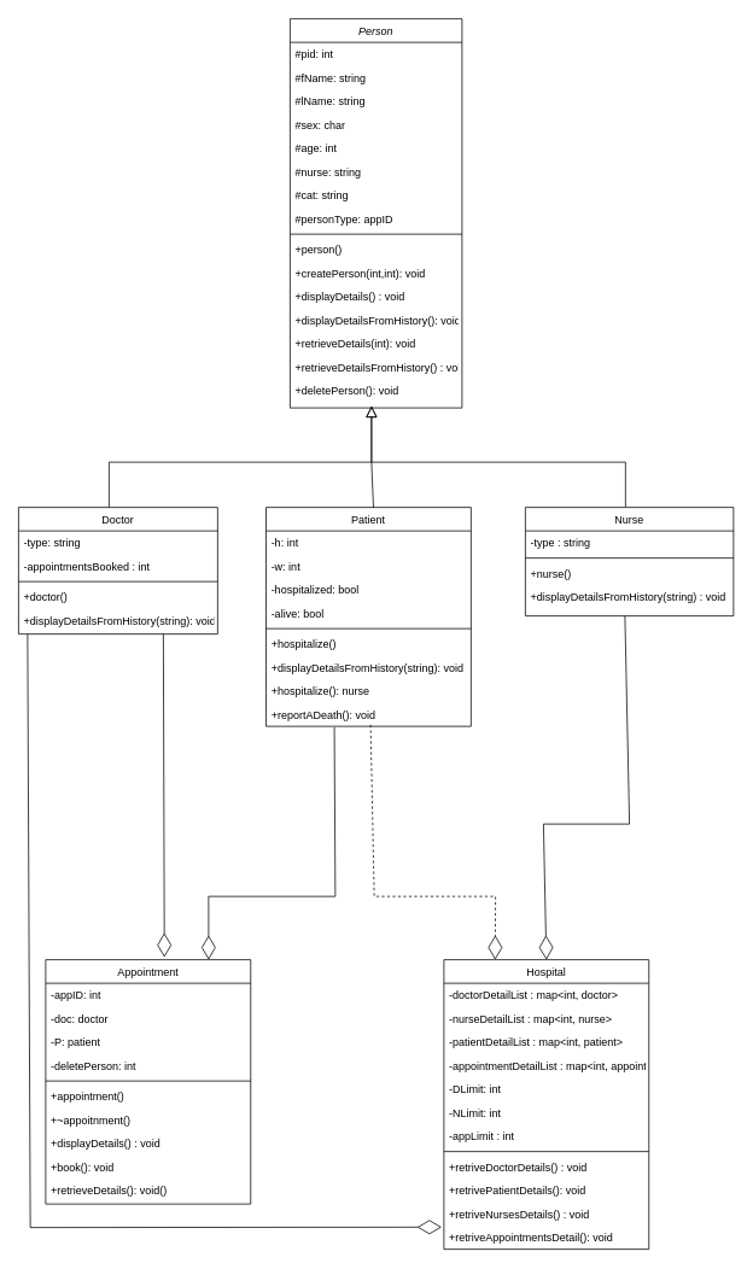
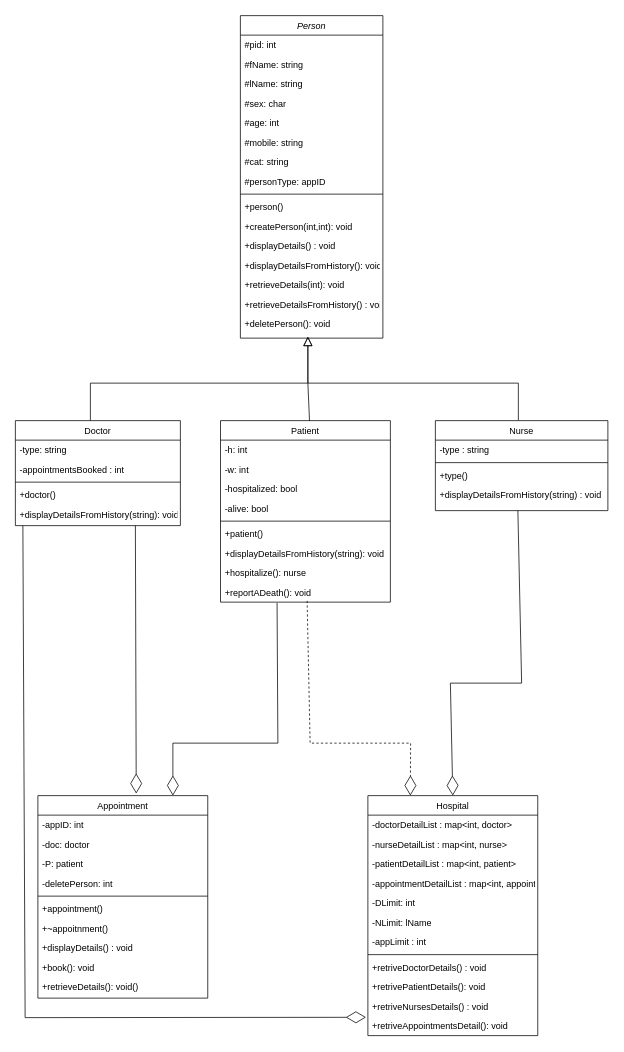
  <mxCell id="0" />
  <mxCell id="1" parent="0" />
  <mxCell id="2" value="Person" style="swimlane;fontStyle=2;align=center;verticalAlign=top;childLayout=stackLayout;horizontal=1;startSize=26;horizontalStack=0;resizeParent=1;resizeLast=0;collapsible=1;marginBottom=0;rounded=0;shadow=0;strokeWidth=1;" parent="1" vertex="1"><mxGeometry x="320" y="20" width="190" height="430" as="geometry"><mxRectangle x="230" y="140" width="160" height="26" as="alternateBounds" /></mxGeometry></mxCell>
  <mxCell id="3" value="#pid: int" style="text;align=left;verticalAlign=top;spacingLeft=4;spacingRight=4;overflow=hidden;rotatable=0;points=[[0,0.5],[1,0.5]];portConstraint=eastwest;" parent="2" vertex="1"><mxGeometry y="26" width="190" height="26" as="geometry" /></mxCell>
  <mxCell id="4" value="#fName: string&#10;" style="text;align=left;verticalAlign=top;spacingLeft=4;spacingRight=4;overflow=hidden;rotatable=0;points=[[0,0.5],[1,0.5]];portConstraint=eastwest;rounded=0;shadow=0;html=0;" parent="2" vertex="1"><mxGeometry y="52" width="190" height="26" as="geometry" /></mxCell>
  <mxCell id="5" value="#lName: string&#10;" style="text;align=left;verticalAlign=top;spacingLeft=4;spacingRight=4;overflow=hidden;rotatable=0;points=[[0,0.5],[1,0.5]];portConstraint=eastwest;rounded=0;shadow=0;html=0;" parent="2" vertex="1"><mxGeometry y="78" width="190" height="26" as="geometry" /></mxCell>
  <mxCell id="6" value="#sex: char" style="text;align=left;verticalAlign=top;spacingLeft=4;spacingRight=4;overflow=hidden;rotatable=0;points=[[0,0.5],[1,0.5]];portConstraint=eastwest;" parent="2" vertex="1"><mxGeometry y="104" width="190" height="26" as="geometry" /></mxCell>
  <mxCell id="7" value="#age: int" style="text;align=left;verticalAlign=top;spacingLeft=4;spacingRight=4;overflow=hidden;rotatable=0;points=[[0,0.5],[1,0.5]];portConstraint=eastwest;" parent="2" vertex="1"><mxGeometry y="130" width="190" height="26" as="geometry" /></mxCell>
- <mxCell id="8" value="#nurse: string&#10;" style="text;align=left;verticalAlign=top;spacingLeft=4;spacingRight=4;overflow=hidden;rotatable=0;points=[[0,0.5],[1,0.5]];portConstraint=eastwest;" parent="2" vertex="1"><mxGeometry y="156" width="190" height="26" as="geometry" /></mxCell>
+ <mxCell id="8" value="#mobile: string&#10;" style="text;align=left;verticalAlign=top;spacingLeft=4;spacingRight=4;overflow=hidden;rotatable=0;points=[[0,0.5],[1,0.5]];portConstraint=eastwest;" parent="2" vertex="1"><mxGeometry y="156" width="190" height="26" as="geometry" /></mxCell>
  <mxCell id="9" value="#cat: string&#10;" style="text;align=left;verticalAlign=top;spacingLeft=4;spacingRight=4;overflow=hidden;rotatable=0;points=[[0,0.5],[1,0.5]];portConstraint=eastwest;" parent="2" vertex="1"><mxGeometry y="182" width="190" height="26" as="geometry" /></mxCell>
  <mxCell id="10" value="#personType: appID&#10;" style="text;align=left;verticalAlign=top;spacingLeft=4;spacingRight=4;overflow=hidden;rotatable=0;points=[[0,0.5],[1,0.5]];portConstraint=eastwest;" parent="2" vertex="1"><mxGeometry y="208" width="190" height="26" as="geometry" /></mxCell>
  <mxCell id="11" value="" style="line;html=1;strokeWidth=1;align=left;verticalAlign=middle;spacingTop=-1;spacingLeft=3;spacingRight=3;rotatable=0;labelPosition=right;points=[];portConstraint=eastwest;" parent="2" vertex="1"><mxGeometry y="234" width="190" height="8" as="geometry" /></mxCell>
  <mxCell id="12" value="+person()&#10;" style="text;align=left;verticalAlign=top;spacingLeft=4;spacingRight=4;overflow=hidden;rotatable=0;points=[[0,0.5],[1,0.5]];portConstraint=eastwest;" parent="2" vertex="1"><mxGeometry y="242" width="190" height="26" as="geometry" /></mxCell>
  <mxCell id="13" value="+createPerson(int,int): void&#10;" style="text;align=left;verticalAlign=top;spacingLeft=4;spacingRight=4;overflow=hidden;rotatable=0;points=[[0,0.5],[1,0.5]];portConstraint=eastwest;" parent="2" vertex="1"><mxGeometry y="268" width="190" height="26" as="geometry" /></mxCell>
  <mxCell id="14" value="+displayDetails() : void&#10;" style="text;align=left;verticalAlign=top;spacingLeft=4;spacingRight=4;overflow=hidden;rotatable=0;points=[[0,0.5],[1,0.5]];portConstraint=eastwest;" parent="2" vertex="1"><mxGeometry y="294" width="190" height="26" as="geometry" /></mxCell>
  <mxCell id="15" value="+displayDetailsFromHistory(): void&#10;" style="text;align=left;verticalAlign=top;spacingLeft=4;spacingRight=4;overflow=hidden;rotatable=0;points=[[0,0.5],[1,0.5]];portConstraint=eastwest;" parent="2" vertex="1"><mxGeometry y="320" width="190" height="26" as="geometry" /></mxCell>
  <mxCell id="16" value="+retrieveDetails(int): void&#10;" style="text;align=left;verticalAlign=top;spacingLeft=4;spacingRight=4;overflow=hidden;rotatable=0;points=[[0,0.5],[1,0.5]];portConstraint=eastwest;" parent="2" vertex="1"><mxGeometry y="346" width="190" height="26" as="geometry" /></mxCell>
  <mxCell id="17" value="+retrieveDetailsFromHistory() : void&#10;" style="text;align=left;verticalAlign=top;spacingLeft=4;spacingRight=4;overflow=hidden;rotatable=0;points=[[0,0.5],[1,0.5]];portConstraint=eastwest;" parent="2" vertex="1"><mxGeometry y="372" width="190" height="26" as="geometry" /></mxCell>
  <mxCell id="18" value="+deletePerson(): void" style="text;align=left;verticalAlign=top;spacingLeft=4;spacingRight=4;overflow=hidden;rotatable=0;points=[[0,0.5],[1,0.5]];portConstraint=eastwest;" parent="2" vertex="1"><mxGeometry y="398" width="190" height="26" as="geometry" /></mxCell>
  <mxCell id="19" value="Doctor" style="swimlane;fontStyle=0;align=center;verticalAlign=top;childLayout=stackLayout;horizontal=1;startSize=26;horizontalStack=0;resizeParent=1;resizeLast=0;collapsible=1;marginBottom=0;rounded=0;shadow=0;strokeWidth=1;" parent="1" vertex="1"><mxGeometry x="20" y="560" width="220" height="140" as="geometry"><mxRectangle x="130" y="380" width="160" height="26" as="alternateBounds" /></mxGeometry></mxCell>
  <mxCell id="20" value="-type: string&#10;" style="text;align=left;verticalAlign=top;spacingLeft=4;spacingRight=4;overflow=hidden;rotatable=0;points=[[0,0.5],[1,0.5]];portConstraint=eastwest;" parent="19" vertex="1"><mxGeometry y="26" width="220" height="26" as="geometry" /></mxCell>
  <mxCell id="21" value="-appointmentsBooked : int&#10;" style="text;align=left;verticalAlign=top;spacingLeft=4;spacingRight=4;overflow=hidden;rotatable=0;points=[[0,0.5],[1,0.5]];portConstraint=eastwest;rounded=0;shadow=0;html=0;" parent="19" vertex="1"><mxGeometry y="52" width="220" height="26" as="geometry" /></mxCell>
  <mxCell id="22" value="" style="line;html=1;strokeWidth=1;align=left;verticalAlign=middle;spacingTop=-1;spacingLeft=3;spacingRight=3;rotatable=0;labelPosition=right;points=[];portConstraint=eastwest;" parent="19" vertex="1"><mxGeometry y="78" width="220" height="8" as="geometry" /></mxCell>
  <mxCell id="23" value="+doctor()&#10;" style="text;align=left;verticalAlign=top;spacingLeft=4;spacingRight=4;overflow=hidden;rotatable=0;points=[[0,0.5],[1,0.5]];portConstraint=eastwest;" parent="19" vertex="1"><mxGeometry y="86" width="220" height="26" as="geometry" /></mxCell>
  <mxCell id="24" value="+displayDetailsFromHistory(string): void&#10;" style="text;align=left;verticalAlign=top;spacingLeft=4;spacingRight=4;overflow=hidden;rotatable=0;points=[[0,0.5],[1,0.5]];portConstraint=eastwest;" parent="19" vertex="1"><mxGeometry y="112" width="220" height="26" as="geometry" /></mxCell>
  <mxCell id="25" value="Patient" style="swimlane;fontStyle=0;align=center;verticalAlign=top;childLayout=stackLayout;horizontal=1;startSize=26;horizontalStack=0;resizeParent=1;resizeLast=0;collapsible=1;marginBottom=0;rounded=0;shadow=0;strokeWidth=1;" parent="1" vertex="1"><mxGeometry x="293.5" y="560" width="226.5" height="242" as="geometry"><mxRectangle x="340" y="380" width="170" height="26" as="alternateBounds" /></mxGeometry></mxCell>
  <mxCell id="26" value="-h: int&#10;" style="text;align=left;verticalAlign=top;spacingLeft=4;spacingRight=4;overflow=hidden;rotatable=0;points=[[0,0.5],[1,0.5]];portConstraint=eastwest;" parent="25" vertex="1"><mxGeometry y="26" width="226.5" height="26" as="geometry" /></mxCell>
  <mxCell id="27" value="-w: int&#10;" style="text;align=left;verticalAlign=top;spacingLeft=4;spacingRight=4;overflow=hidden;rotatable=0;points=[[0,0.5],[1,0.5]];portConstraint=eastwest;" parent="25" vertex="1"><mxGeometry y="52" width="226.5" height="26" as="geometry" /></mxCell>
  <mxCell id="28" value="-hospitalized: bool&#10;" style="text;align=left;verticalAlign=top;spacingLeft=4;spacingRight=4;overflow=hidden;rotatable=0;points=[[0,0.5],[1,0.5]];portConstraint=eastwest;" parent="25" vertex="1"><mxGeometry y="78" width="226.5" height="26" as="geometry" /></mxCell>
  <mxCell id="29" value="-alive: bool&#10;" style="text;align=left;verticalAlign=top;spacingLeft=4;spacingRight=4;overflow=hidden;rotatable=0;points=[[0,0.5],[1,0.5]];portConstraint=eastwest;" parent="25" vertex="1"><mxGeometry y="104" width="226.5" height="26" as="geometry" /></mxCell>
  <mxCell id="30" value="" style="line;html=1;strokeWidth=1;align=left;verticalAlign=middle;spacingTop=-1;spacingLeft=3;spacingRight=3;rotatable=0;labelPosition=right;points=[];portConstraint=eastwest;" parent="25" vertex="1"><mxGeometry y="130" width="226.5" height="8" as="geometry" /></mxCell>
- <mxCell id="31" value="+hospitalize()&#10;" style="text;align=left;verticalAlign=top;spacingLeft=4;spacingRight=4;overflow=hidden;rotatable=0;points=[[0,0.5],[1,0.5]];portConstraint=eastwest;" parent="25" vertex="1"><mxGeometry y="138" width="226.5" height="26" as="geometry" /></mxCell>
+ <mxCell id="31" value="+patient()&#10;" style="text;align=left;verticalAlign=top;spacingLeft=4;spacingRight=4;overflow=hidden;rotatable=0;points=[[0,0.5],[1,0.5]];portConstraint=eastwest;" parent="25" vertex="1"><mxGeometry y="138" width="226.5" height="26" as="geometry" /></mxCell>
  <mxCell id="32" value="+displayDetailsFromHistory(string): void&#10;" style="text;align=left;verticalAlign=top;spacingLeft=4;spacingRight=4;overflow=hidden;rotatable=0;points=[[0,0.5],[1,0.5]];portConstraint=eastwest;" parent="25" vertex="1"><mxGeometry y="164" width="226.5" height="26" as="geometry" /></mxCell>
  <mxCell id="33" value="+hospitalize(): nurse&#10;" style="text;align=left;verticalAlign=top;spacingLeft=4;spacingRight=4;overflow=hidden;rotatable=0;points=[[0,0.5],[1,0.5]];portConstraint=eastwest;" parent="25" vertex="1"><mxGeometry y="190" width="226.5" height="26" as="geometry" /></mxCell>
  <mxCell id="34" value="+reportADeath(): void&#10;" style="text;align=left;verticalAlign=top;spacingLeft=4;spacingRight=4;overflow=hidden;rotatable=0;points=[[0,0.5],[1,0.5]];portConstraint=eastwest;" parent="25" vertex="1"><mxGeometry y="216" width="226.5" height="26" as="geometry" /></mxCell>
  <mxCell id="35" value="Nurse" style="swimlane;fontStyle=0;align=center;verticalAlign=top;childLayout=stackLayout;horizontal=1;startSize=26;horizontalStack=0;resizeParent=1;resizeLast=0;collapsible=1;marginBottom=0;rounded=0;shadow=0;strokeWidth=1;" parent="1" vertex="1"><mxGeometry x="580" y="560" width="230" height="120" as="geometry"><mxRectangle x="340" y="380" width="170" height="26" as="alternateBounds" /></mxGeometry></mxCell>
  <mxCell id="36" value="-type : string&#10;" style="text;align=left;verticalAlign=top;spacingLeft=4;spacingRight=4;overflow=hidden;rotatable=0;points=[[0,0.5],[1,0.5]];portConstraint=eastwest;" parent="35" vertex="1"><mxGeometry y="26" width="230" height="26" as="geometry" /></mxCell>
  <mxCell id="37" value="" style="line;html=1;strokeWidth=1;align=left;verticalAlign=middle;spacingTop=-1;spacingLeft=3;spacingRight=3;rotatable=0;labelPosition=right;points=[];portConstraint=eastwest;" parent="35" vertex="1"><mxGeometry y="52" width="230" height="8" as="geometry" /></mxCell>
- <mxCell id="38" value="+nurse()&#10;" style="text;align=left;verticalAlign=top;spacingLeft=4;spacingRight=4;overflow=hidden;rotatable=0;points=[[0,0.5],[1,0.5]];portConstraint=eastwest;" parent="35" vertex="1"><mxGeometry y="60" width="230" height="26" as="geometry" /></mxCell>
+ <mxCell id="38" value="+type()&#10;" style="text;align=left;verticalAlign=top;spacingLeft=4;spacingRight=4;overflow=hidden;rotatable=0;points=[[0,0.5],[1,0.5]];portConstraint=eastwest;" parent="35" vertex="1"><mxGeometry y="60" width="230" height="26" as="geometry" /></mxCell>
  <mxCell id="39" value="+displayDetailsFromHistory(string) : void&#10;" style="text;align=left;verticalAlign=top;spacingLeft=4;spacingRight=4;overflow=hidden;rotatable=0;points=[[0,0.5],[1,0.5]];portConstraint=eastwest;" parent="35" vertex="1"><mxGeometry y="86" width="230" height="26" as="geometry" /></mxCell>
  <mxCell id="40" value="Hospital" style="swimlane;fontStyle=0;align=center;verticalAlign=top;childLayout=stackLayout;horizontal=1;startSize=26;horizontalStack=0;resizeParent=1;resizeLast=0;collapsible=1;marginBottom=0;rounded=0;shadow=0;strokeWidth=1;" parent="1" vertex="1"><mxGeometry x="490" y="1060" width="226.5" height="320" as="geometry"><mxRectangle x="340" y="380" width="170" height="26" as="alternateBounds" /></mxGeometry></mxCell>
  <mxCell id="41" value="-doctorDetailList : map&lt;int, doctor&gt;&#10;" style="text;align=left;verticalAlign=top;spacingLeft=4;spacingRight=4;overflow=hidden;rotatable=0;points=[[0,0.5],[1,0.5]];portConstraint=eastwest;" parent="40" vertex="1"><mxGeometry y="26" width="226.5" height="26" as="geometry" /></mxCell>
  <mxCell id="42" value="-nurseDetailList : map&lt;int, nurse&gt;&#10;" style="text;align=left;verticalAlign=top;spacingLeft=4;spacingRight=4;overflow=hidden;rotatable=0;points=[[0,0.5],[1,0.5]];portConstraint=eastwest;" parent="40" vertex="1"><mxGeometry y="52" width="226.5" height="26" as="geometry" /></mxCell>
  <mxCell id="43" value="-patientDetailList : map&lt;int, patient&gt;&#10;" style="text;align=left;verticalAlign=top;spacingLeft=4;spacingRight=4;overflow=hidden;rotatable=0;points=[[0,0.5],[1,0.5]];portConstraint=eastwest;" parent="40" vertex="1"><mxGeometry y="78" width="226.5" height="26" as="geometry" /></mxCell>
  <mxCell id="44" value="-appointmentDetailList : map&lt;int, appointment&gt;&#10;" style="text;align=left;verticalAlign=top;spacingLeft=4;spacingRight=4;overflow=hidden;rotatable=0;points=[[0,0.5],[1,0.5]];portConstraint=eastwest;" parent="40" vertex="1"><mxGeometry y="104" width="226.5" height="26" as="geometry" /></mxCell>
  <mxCell id="45" value="-DLimit: int&#10;" style="text;align=left;verticalAlign=top;spacingLeft=4;spacingRight=4;overflow=hidden;rotatable=0;points=[[0,0.5],[1,0.5]];portConstraint=eastwest;" parent="40" vertex="1"><mxGeometry y="130" width="226.5" height="26" as="geometry" /></mxCell>
- <mxCell id="46" value="-NLimit: int&#10;" style="text;align=left;verticalAlign=top;spacingLeft=4;spacingRight=4;overflow=hidden;rotatable=0;points=[[0,0.5],[1,0.5]];portConstraint=eastwest;" parent="40" vertex="1"><mxGeometry y="156" width="226.5" height="26" as="geometry" /></mxCell>
+ <mxCell id="46" value="-NLimit: lName&#10;" style="text;align=left;verticalAlign=top;spacingLeft=4;spacingRight=4;overflow=hidden;rotatable=0;points=[[0,0.5],[1,0.5]];portConstraint=eastwest;" parent="40" vertex="1"><mxGeometry y="156" width="226.5" height="26" as="geometry" /></mxCell>
  <mxCell id="47" value="-appLimit : int&#10;" style="text;align=left;verticalAlign=top;spacingLeft=4;spacingRight=4;overflow=hidden;rotatable=0;points=[[0,0.5],[1,0.5]];portConstraint=eastwest;" parent="40" vertex="1"><mxGeometry y="182" width="226.5" height="26" as="geometry" /></mxCell>
  <mxCell id="48" value="" style="line;html=1;strokeWidth=1;align=left;verticalAlign=middle;spacingTop=-1;spacingLeft=3;spacingRight=3;rotatable=0;labelPosition=right;points=[];portConstraint=eastwest;" parent="40" vertex="1"><mxGeometry y="208" width="226.5" height="8" as="geometry" /></mxCell>
  <mxCell id="49" value="+retriveDoctorDetails() : void&#10;" style="text;align=left;verticalAlign=top;spacingLeft=4;spacingRight=4;overflow=hidden;rotatable=0;points=[[0,0.5],[1,0.5]];portConstraint=eastwest;" parent="40" vertex="1"><mxGeometry y="216" width="226.5" height="26" as="geometry" /></mxCell>
  <mxCell id="50" value="+retrivePatientDetails(): void&#10;" style="text;align=left;verticalAlign=top;spacingLeft=4;spacingRight=4;overflow=hidden;rotatable=0;points=[[0,0.5],[1,0.5]];portConstraint=eastwest;" parent="40" vertex="1"><mxGeometry y="242" width="226.5" height="26" as="geometry" /></mxCell>
  <mxCell id="51" value="+retriveNursesDetails() : void&#10;" style="text;align=left;verticalAlign=top;spacingLeft=4;spacingRight=4;overflow=hidden;rotatable=0;points=[[0,0.5],[1,0.5]];portConstraint=eastwest;" parent="40" vertex="1"><mxGeometry y="268" width="226.5" height="26" as="geometry" /></mxCell>
  <mxCell id="52" value="+retriveAppointmentsDetail(): void&#10;" style="text;align=left;verticalAlign=top;spacingLeft=4;spacingRight=4;overflow=hidden;rotatable=0;points=[[0,0.5],[1,0.5]];portConstraint=eastwest;" parent="40" vertex="1"><mxGeometry y="294" width="226.5" height="26" as="geometry" /></mxCell>
  <mxCell id="53" value="Appointment" style="swimlane;fontStyle=0;align=center;verticalAlign=top;childLayout=stackLayout;horizontal=1;startSize=26;horizontalStack=0;resizeParent=1;resizeLast=0;collapsible=1;marginBottom=0;rounded=0;shadow=0;strokeWidth=1;" parent="1" vertex="1"><mxGeometry x="50" y="1060" width="226.5" height="270" as="geometry"><mxRectangle x="340" y="380" width="170" height="26" as="alternateBounds" /></mxGeometry></mxCell>
  <mxCell id="54" value="-appID: int&#10;" style="text;align=left;verticalAlign=top;spacingLeft=4;spacingRight=4;overflow=hidden;rotatable=0;points=[[0,0.5],[1,0.5]];portConstraint=eastwest;" parent="53" vertex="1"><mxGeometry y="26" width="226.5" height="26" as="geometry" /></mxCell>
  <mxCell id="55" value="-doc: doctor&#10;" style="text;align=left;verticalAlign=top;spacingLeft=4;spacingRight=4;overflow=hidden;rotatable=0;points=[[0,0.5],[1,0.5]];portConstraint=eastwest;" parent="53" vertex="1"><mxGeometry y="52" width="226.5" height="26" as="geometry" /></mxCell>
  <mxCell id="56" value="-P: patient&#10;" style="text;align=left;verticalAlign=top;spacingLeft=4;spacingRight=4;overflow=hidden;rotatable=0;points=[[0,0.5],[1,0.5]];portConstraint=eastwest;" parent="53" vertex="1"><mxGeometry y="78" width="226.5" height="26" as="geometry" /></mxCell>
  <mxCell id="57" value="-deletePerson: int&#10;" style="text;align=left;verticalAlign=top;spacingLeft=4;spacingRight=4;overflow=hidden;rotatable=0;points=[[0,0.5],[1,0.5]];portConstraint=eastwest;" parent="53" vertex="1"><mxGeometry y="104" width="226.5" height="26" as="geometry" /></mxCell>
  <mxCell id="58" value="" style="line;html=1;strokeWidth=1;align=left;verticalAlign=middle;spacingTop=-1;spacingLeft=3;spacingRight=3;rotatable=0;labelPosition=right;points=[];portConstraint=eastwest;" parent="53" vertex="1"><mxGeometry y="130" width="226.5" height="8" as="geometry" /></mxCell>
  <mxCell id="59" value="+appointment()&#10;" style="text;align=left;verticalAlign=top;spacingLeft=4;spacingRight=4;overflow=hidden;rotatable=0;points=[[0,0.5],[1,0.5]];portConstraint=eastwest;" parent="53" vertex="1"><mxGeometry y="138" width="226.5" height="26" as="geometry" /></mxCell>
  <mxCell id="60" value="+~appoitnment()&#10;" style="text;align=left;verticalAlign=top;spacingLeft=4;spacingRight=4;overflow=hidden;rotatable=0;points=[[0,0.5],[1,0.5]];portConstraint=eastwest;" parent="53" vertex="1"><mxGeometry y="164" width="226.5" height="26" as="geometry" /></mxCell>
  <mxCell id="61" value="+displayDetails() : void&#10;" style="text;align=left;verticalAlign=top;spacingLeft=4;spacingRight=4;overflow=hidden;rotatable=0;points=[[0,0.5],[1,0.5]];portConstraint=eastwest;" parent="53" vertex="1"><mxGeometry y="190" width="226.5" height="26" as="geometry" /></mxCell>
  <mxCell id="62" value="+book(): void&#10;" style="text;align=left;verticalAlign=top;spacingLeft=4;spacingRight=4;overflow=hidden;rotatable=0;points=[[0,0.5],[1,0.5]];portConstraint=eastwest;" parent="53" vertex="1"><mxGeometry y="216" width="226.5" height="26" as="geometry" /></mxCell>
  <mxCell id="63" value="+retrieveDetails(): void()&#10;" style="text;align=left;verticalAlign=top;spacingLeft=4;spacingRight=4;overflow=hidden;rotatable=0;points=[[0,0.5],[1,0.5]];portConstraint=eastwest;" parent="53" vertex="1"><mxGeometry y="242" width="226.5" height="26" as="geometry" /></mxCell>
  <mxCell id="64" value="" style="endArrow=block;endSize=10;endFill=0;shadow=0;strokeWidth=1;rounded=0;edgeStyle=elbowEdgeStyle;elbow=vertical;" parent="1" edge="1"><mxGeometry width="160" relative="1" as="geometry"><mxPoint x="120" y="560" as="sourcePoint" /><mxPoint x="410" y="448" as="targetPoint" /><Array as="points"><mxPoint x="270" y="510" /></Array></mxGeometry></mxCell>
  <mxCell id="65" value="" style="endArrow=block;endSize=10;endFill=0;shadow=0;strokeWidth=1;rounded=0;edgeStyle=elbowEdgeStyle;elbow=vertical;exitX=0.481;exitY=-0.004;exitDx=0;exitDy=0;exitPerimeter=0;" parent="1" source="35" edge="1"><mxGeometry width="160" relative="1" as="geometry"><mxPoint x="690" y="550" as="sourcePoint" /><mxPoint x="410" y="448" as="targetPoint" /><Array as="points"><mxPoint x="550" y="510" /></Array></mxGeometry></mxCell>
  <mxCell id="66" value="" style="endArrow=none;html=1;rounded=0;exitX=0.524;exitY=0.002;exitDx=0;exitDy=0;exitPerimeter=0;" parent="1" source="25" edge="1"><mxGeometry width="50" height="50" relative="1" as="geometry"><mxPoint x="380" y="580" as="sourcePoint" /><mxPoint x="410" y="510" as="targetPoint" /></mxGeometry></mxCell>
  <mxCell id="67" value="" style="endArrow=diamondThin;endFill=0;endSize=24;html=1;rounded=0;entryX=0.579;entryY=-0.01;entryDx=0;entryDy=0;entryPerimeter=0;" parent="1" target="53" edge="1"><mxGeometry width="160" relative="1" as="geometry"><mxPoint x="180" y="700" as="sourcePoint" /><mxPoint x="510" y="1040" as="targetPoint" /></mxGeometry></mxCell>
  <mxCell id="68" value="" style="endArrow=diamondThin;endFill=0;endSize=24;html=1;rounded=0;exitX=0.333;exitY=1.044;exitDx=0;exitDy=0;exitPerimeter=0;" parent="1" source="34" edge="1"><mxGeometry width="160" relative="1" as="geometry"><mxPoint x="370" y="810" as="sourcePoint" /><mxPoint x="230" y="1060" as="targetPoint" /><Array as="points"><mxPoint x="370" y="990" /><mxPoint x="230" y="990" /></Array></mxGeometry></mxCell>
  <mxCell id="69" value="" style="endArrow=diamondThin;endFill=0;endSize=24;html=1;rounded=0;entryX=-0.011;entryY=0.06;entryDx=0;entryDy=0;entryPerimeter=0;" parent="1" target="52" edge="1"><mxGeometry width="160" relative="1" as="geometry"><mxPoint x="30" y="700" as="sourcePoint" /><mxPoint x="490" y="1399.994" as="targetPoint" /><Array as="points"><mxPoint x="33" y="1356" /></Array></mxGeometry></mxCell>
  <mxCell id="70" value="" style="endArrow=diamondThin;endFill=0;endSize=24;html=1;rounded=0;entryX=0.5;entryY=0;entryDx=0;entryDy=0;" parent="1" target="40" edge="1"><mxGeometry width="160" relative="1" as="geometry"><mxPoint x="690" y="680" as="sourcePoint" /><mxPoint x="240" y="1070" as="targetPoint" /><Array as="points"><mxPoint x="695" y="910" /><mxPoint x="600" y="910" /></Array></mxGeometry></mxCell>
  <mxCell id="71" value="" style="endArrow=diamondThin;endFill=0;endSize=24;html=1;rounded=0;entryX=0.25;entryY=0;entryDx=0;entryDy=0;exitX=0.51;exitY=0.938;exitDx=0;exitDy=0;exitPerimeter=0;dashed=1;" parent="1" source="34" target="40" edge="1"><mxGeometry width="160" relative="1" as="geometry"><mxPoint x="413" y="930" as="sourcePoint" /><mxPoint x="240" y="1070" as="targetPoint" /><Array as="points"><mxPoint x="413" y="990" /><mxPoint x="547" y="990" /></Array></mxGeometry></mxCell>
